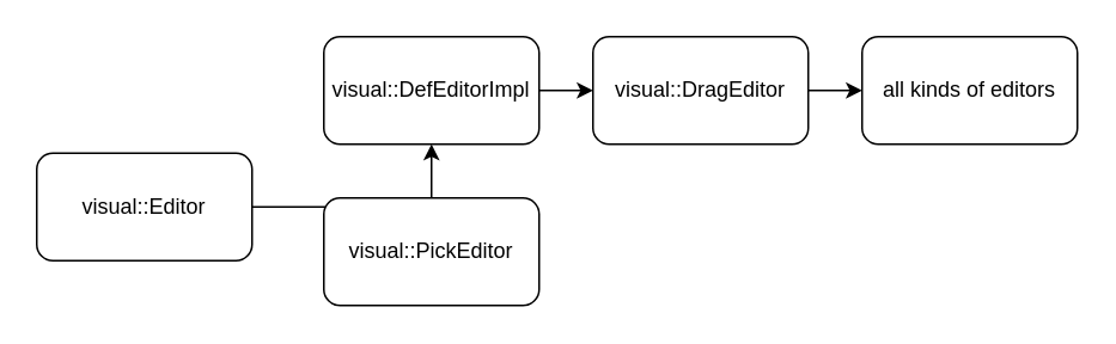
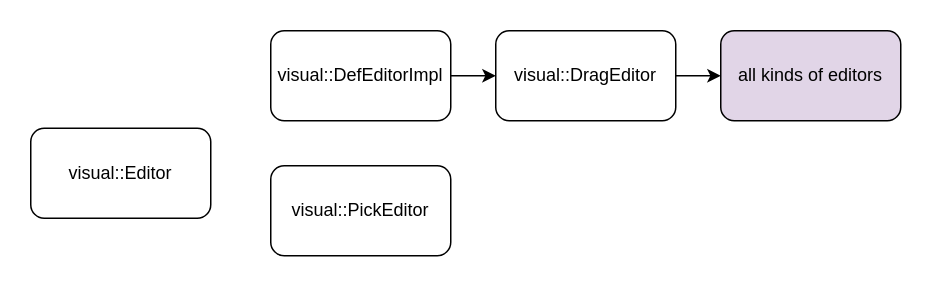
  <mxCell id="0" />
  <mxCell id="1" parent="0" />
- <mxCell id="2" value="" style="edgeStyle=orthogonalEdgeStyle;rounded=0;orthogonalLoop=1;jettySize=auto;html=1;" edge="1" parent="1" source="3" target="5"><mxGeometry relative="1" as="geometry" /></mxCell>
  <mxCell id="3" value="visual::Editor" style="rounded=1;whiteSpace=wrap;html=1;" vertex="1" parent="1"><mxGeometry x="20" y="85" width="120" height="60" as="geometry" /></mxCell>
  <mxCell id="4" value="" style="edgeStyle=orthogonalEdgeStyle;rounded=0;orthogonalLoop=1;jettySize=auto;html=1;" edge="1" parent="1" source="5" target="7"><mxGeometry relative="1" as="geometry" /></mxCell>
  <mxCell id="5" value="visual::DefEditorImpl" style="rounded=1;whiteSpace=wrap;html=1;" vertex="1" parent="1"><mxGeometry x="180" y="20" width="120" height="60" as="geometry" /></mxCell>
  <mxCell id="6" value="" style="edgeStyle=orthogonalEdgeStyle;rounded=0;orthogonalLoop=1;jettySize=auto;html=1;" edge="1" parent="1" source="7" target="8"><mxGeometry relative="1" as="geometry" /></mxCell>
  <mxCell id="7" value="visual::DragEditor" style="rounded=1;whiteSpace=wrap;html=1;" vertex="1" parent="1"><mxGeometry x="330" y="20" width="120" height="60" as="geometry" /></mxCell>
- <mxCell id="8" value="all kinds of editors" style="rounded=1;whiteSpace=wrap;html=1;" vertex="1" parent="1"><mxGeometry x="480" y="20" width="120" height="60" as="geometry" /></mxCell>
+ <mxCell id="8" value="all kinds of editors" style="rounded=1;whiteSpace=wrap;html=1;fillColor=#e1d5e7;" vertex="1" parent="1"><mxGeometry x="480" y="20" width="120" height="60" as="geometry" /></mxCell>
  <mxCell id="9" value="visual::PickEditor" style="rounded=1;whiteSpace=wrap;html=1;" vertex="1" parent="1"><mxGeometry x="180" y="110" width="120" height="60" as="geometry" /></mxCell>
